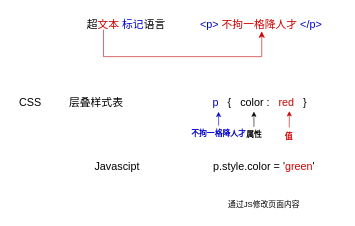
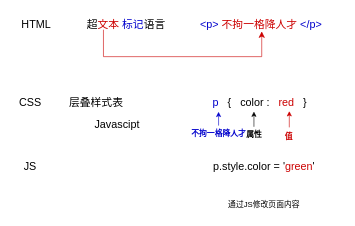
  <mxCell id="0" />
  <mxCell id="1" parent="0" />
+ <mxCell id="2" value="HTML" style="text;html=1;strokeColor=none;fillColor=none;align=center;verticalAlign=middle;whiteSpace=wrap;rounded=0;strokeWidth=4;fontSize=18;fontColor=#000000;" vertex="1" parent="1"><mxGeometry x="30" y="25" width="60" height="30" as="geometry" /></mxCell>
  <mxCell id="3" value="CSS" style="text;html=1;strokeColor=none;fillColor=none;align=center;verticalAlign=middle;whiteSpace=wrap;rounded=0;strokeWidth=4;fontSize=18;fontColor=#000000;" vertex="1" parent="1"><mxGeometry x="20" y="155" width="60" height="30" as="geometry" /></mxCell>
+ <mxCell id="4" value="JS" style="text;html=1;strokeColor=none;fillColor=none;align=center;verticalAlign=middle;whiteSpace=wrap;rounded=0;strokeWidth=4;fontSize=18;fontColor=#000000;" vertex="1" parent="1"><mxGeometry x="20" y="263" width="60" height="30" as="geometry" /></mxCell>
  <mxCell id="5" value="超&lt;font color=&quot;#cc0000&quot;&gt;文本 &lt;/font&gt;&lt;font color=&quot;#0000cc&quot;&gt;标记&lt;/font&gt;语言" style="text;html=1;strokeColor=none;fillColor=none;align=center;verticalAlign=middle;whiteSpace=wrap;rounded=0;strokeWidth=4;fontSize=18;fontColor=#000000;" vertex="1" parent="1"><mxGeometry x="130" y="25" width="160" height="30" as="geometry" /></mxCell>
  <mxCell id="6" value="层叠样式表" style="text;html=1;strokeColor=none;fillColor=none;align=center;verticalAlign=middle;whiteSpace=wrap;rounded=0;strokeWidth=4;fontSize=18;fontColor=#000000;" vertex="1" parent="1"><mxGeometry x="95" y="155" width="130" height="30" as="geometry" /></mxCell>
- <mxCell id="7" value="Javascipt" style="text;html=1;strokeColor=none;fillColor=none;align=center;verticalAlign=middle;whiteSpace=wrap;rounded=0;strokeWidth=4;fontSize=18;fontColor=#000000;" vertex="1" parent="1"><mxGeometry x="130" y="263" width="130" height="30" as="geometry" /></mxCell>
+ <mxCell id="7" value="Javascipt" style="text;html=1;strokeColor=none;fillColor=none;align=center;verticalAlign=middle;whiteSpace=wrap;rounded=0;strokeWidth=4;fontSize=18;fontColor=#000000;" vertex="1" parent="1"><mxGeometry x="130" y="193" width="130" height="30" as="geometry" /></mxCell>
  <mxCell id="8" value="p.style.color = '&lt;font color=&quot;#cc0000&quot;&gt;green&lt;/font&gt;'" style="text;html=1;strokeColor=none;fillColor=none;align=center;verticalAlign=middle;whiteSpace=wrap;rounded=0;strokeWidth=4;fontSize=18;fontColor=#000000;" vertex="1" parent="1"><mxGeometry x="310" y="263" width="260" height="30" as="geometry" /></mxCell>
  <mxCell id="9" value="&lt;font color=&quot;#0000cc&quot;&gt;p&amp;nbsp;&amp;nbsp;&lt;/font&gt; {&amp;nbsp; &amp;nbsp;color :&amp;nbsp; &amp;nbsp;&lt;font color=&quot;#cc0000&quot;&gt;red&amp;nbsp;&amp;nbsp;&lt;/font&gt; }" style="text;html=1;strokeColor=none;fillColor=none;align=center;verticalAlign=middle;whiteSpace=wrap;rounded=0;strokeWidth=4;fontSize=18;fontColor=#000000;" vertex="1" parent="1"><mxGeometry x="335" y="155" width="196" height="30" as="geometry" /></mxCell>
  <mxCell id="10" value="&lt;font color=&quot;#0000cc&quot;&gt;&amp;lt;p&amp;gt;&lt;/font&gt;&amp;nbsp;&lt;font color=&quot;#cc0000&quot;&gt;不拘一格降人才&lt;/font&gt;&amp;nbsp;&lt;font color=&quot;#0000cc&quot;&gt;&amp;lt;/p&amp;gt;&lt;/font&gt;" style="text;html=1;strokeColor=none;fillColor=none;align=center;verticalAlign=middle;whiteSpace=wrap;rounded=0;strokeWidth=4;fontSize=18;fontColor=#000000;" vertex="1" parent="1"><mxGeometry x="310" y="20" width="250" height="40" as="geometry" /></mxCell>
  <mxCell id="11" value="" style="edgeStyle=segmentEdgeStyle;endArrow=classic;html=1;curved=0;rounded=0;endSize=8;startSize=8;fontSize=18;fontColor=#CC0000;exitX=0.5;exitY=1;exitDx=0;exitDy=0;strokeColor=#CC0000;" edge="1" parent="1"><mxGeometry width="50" height="50" relative="1" as="geometry"><mxPoint x="172" y="49" as="sourcePoint" /><mxPoint x="436" y="52" as="targetPoint" /><Array as="points"><mxPoint x="172" y="94" /><mxPoint x="436" y="94" /><mxPoint x="436" y="54" /></Array></mxGeometry></mxCell>
  <mxCell id="12" value="不拘一格降人才" style="text;strokeColor=none;fillColor=none;html=1;fontSize=13;fontStyle=1;verticalAlign=middle;align=center;strokeWidth=4;fontColor=#0000CC;" vertex="1" parent="1"><mxGeometry x="314" y="209" width="100" height="26" as="geometry" /></mxCell>
  <mxCell id="13" value="" style="endArrow=classic;html=1;strokeColor=#0000CC;fontSize=13;fontColor=#0000CC;" edge="1" parent="1" source="12"><mxGeometry width="50" height="50" relative="1" as="geometry"><mxPoint x="323" y="308" as="sourcePoint" /><mxPoint x="364" y="186" as="targetPoint" /></mxGeometry></mxCell>
  <mxCell id="14" value="属性" style="text;strokeColor=none;fillColor=none;html=1;fontSize=13;fontStyle=1;verticalAlign=middle;align=center;strokeWidth=4;fontColor=#000000;" vertex="1" parent="1"><mxGeometry x="373" y="211" width="100" height="26" as="geometry" /></mxCell>
  <mxCell id="15" value="值" style="text;strokeColor=none;fillColor=none;html=1;fontSize=13;fontStyle=1;verticalAlign=middle;align=center;strokeWidth=4;fontColor=#CC0000;" vertex="1" parent="1"><mxGeometry x="431" y="214" width="100" height="26" as="geometry" /></mxCell>
  <mxCell id="16" value="" style="endArrow=classic;html=1;strokeColor=#000000;fontSize=13;fontColor=#000000;exitX=0.5;exitY=0;exitDx=0;exitDy=0;entryX=0.449;entryY=1.022;entryDx=0;entryDy=0;entryPerimeter=0;" edge="1" parent="1" source="14" target="9"><mxGeometry width="50" height="50" relative="1" as="geometry"><mxPoint x="323" y="297" as="sourcePoint" /><mxPoint x="373" y="247" as="targetPoint" /></mxGeometry></mxCell>
  <mxCell id="17" value="" style="endArrow=classic;html=1;strokeColor=#CC0000;fontSize=13;fontColor=#000000;entryX=0.75;entryY=1;entryDx=0;entryDy=0;" edge="1" parent="1" target="9"><mxGeometry width="50" height="50" relative="1" as="geometry"><mxPoint x="482" y="212" as="sourcePoint" /><mxPoint x="433.004" y="195.66" as="targetPoint" /></mxGeometry></mxCell>
  <mxCell id="18" value="通过JS修改页面内容" style="text;html=1;strokeColor=none;fillColor=none;align=center;verticalAlign=middle;whiteSpace=wrap;rounded=0;strokeWidth=4;fontSize=13;fontColor=#000000;" vertex="1" parent="1"><mxGeometry x="330" y="325" width="220" height="30" as="geometry" /></mxCell>
